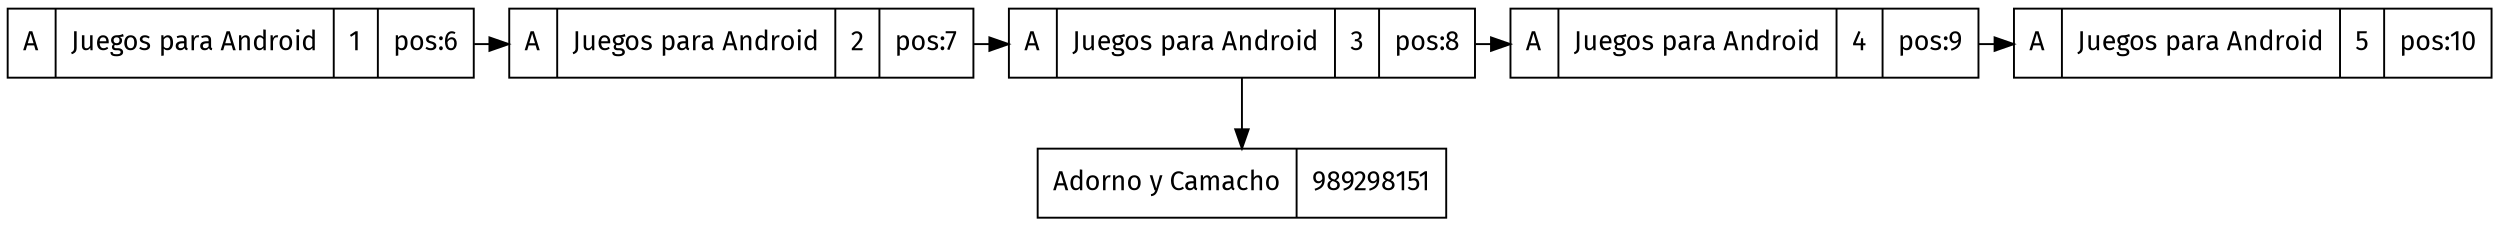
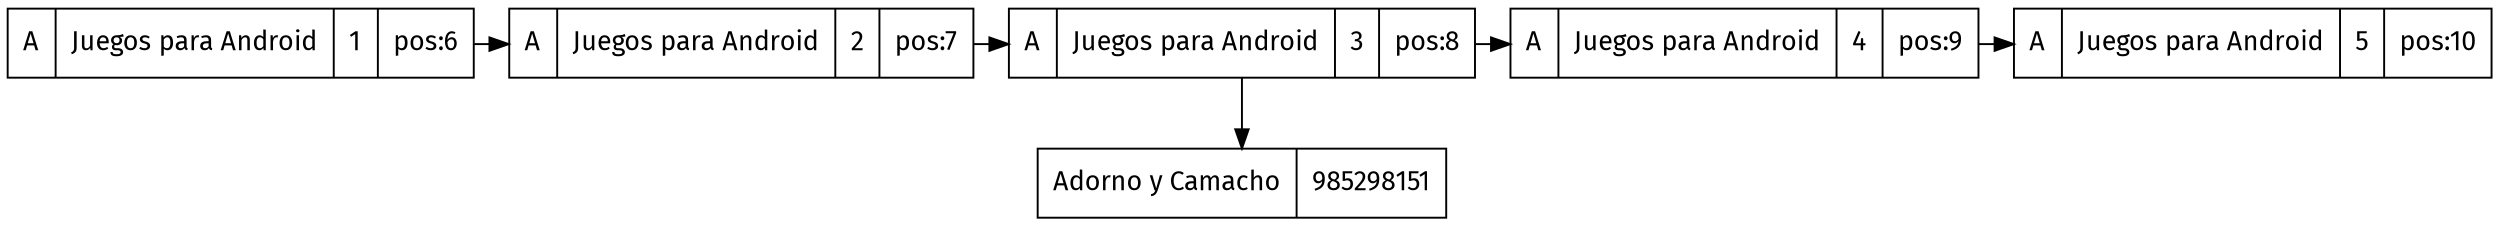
  digraph {
    splines=ortho
    fontname="Fira Sans"
    node [shape=record fontname="Fira Sans"]
    edge [fontname="Fira Sans"]
    n1 [label="A|Juegos para Android|1|pos:6"]
    n2 [label="A|Juegos para Android|2|pos:7"]
    n3 [label="A|Juegos para Android|3|pos:8"]
    n4 [label="A|Juegos para Android|4|pos:9"]
    n5 [label="A|Juegos para Android|5|pos:10"]
-   n6 [label="Adorno y Camacho|989298151"]
+   n6 [label="Adorno y Camacho|985298151"]
    subgraph sub_1 {
      rank=same
      n1
      n2
      n3
      n4
      n5
    }
    n1 -> n2
    n2 -> n3
    n3 -> n4
    n3 -> n6
    n4 -> n5
  }
